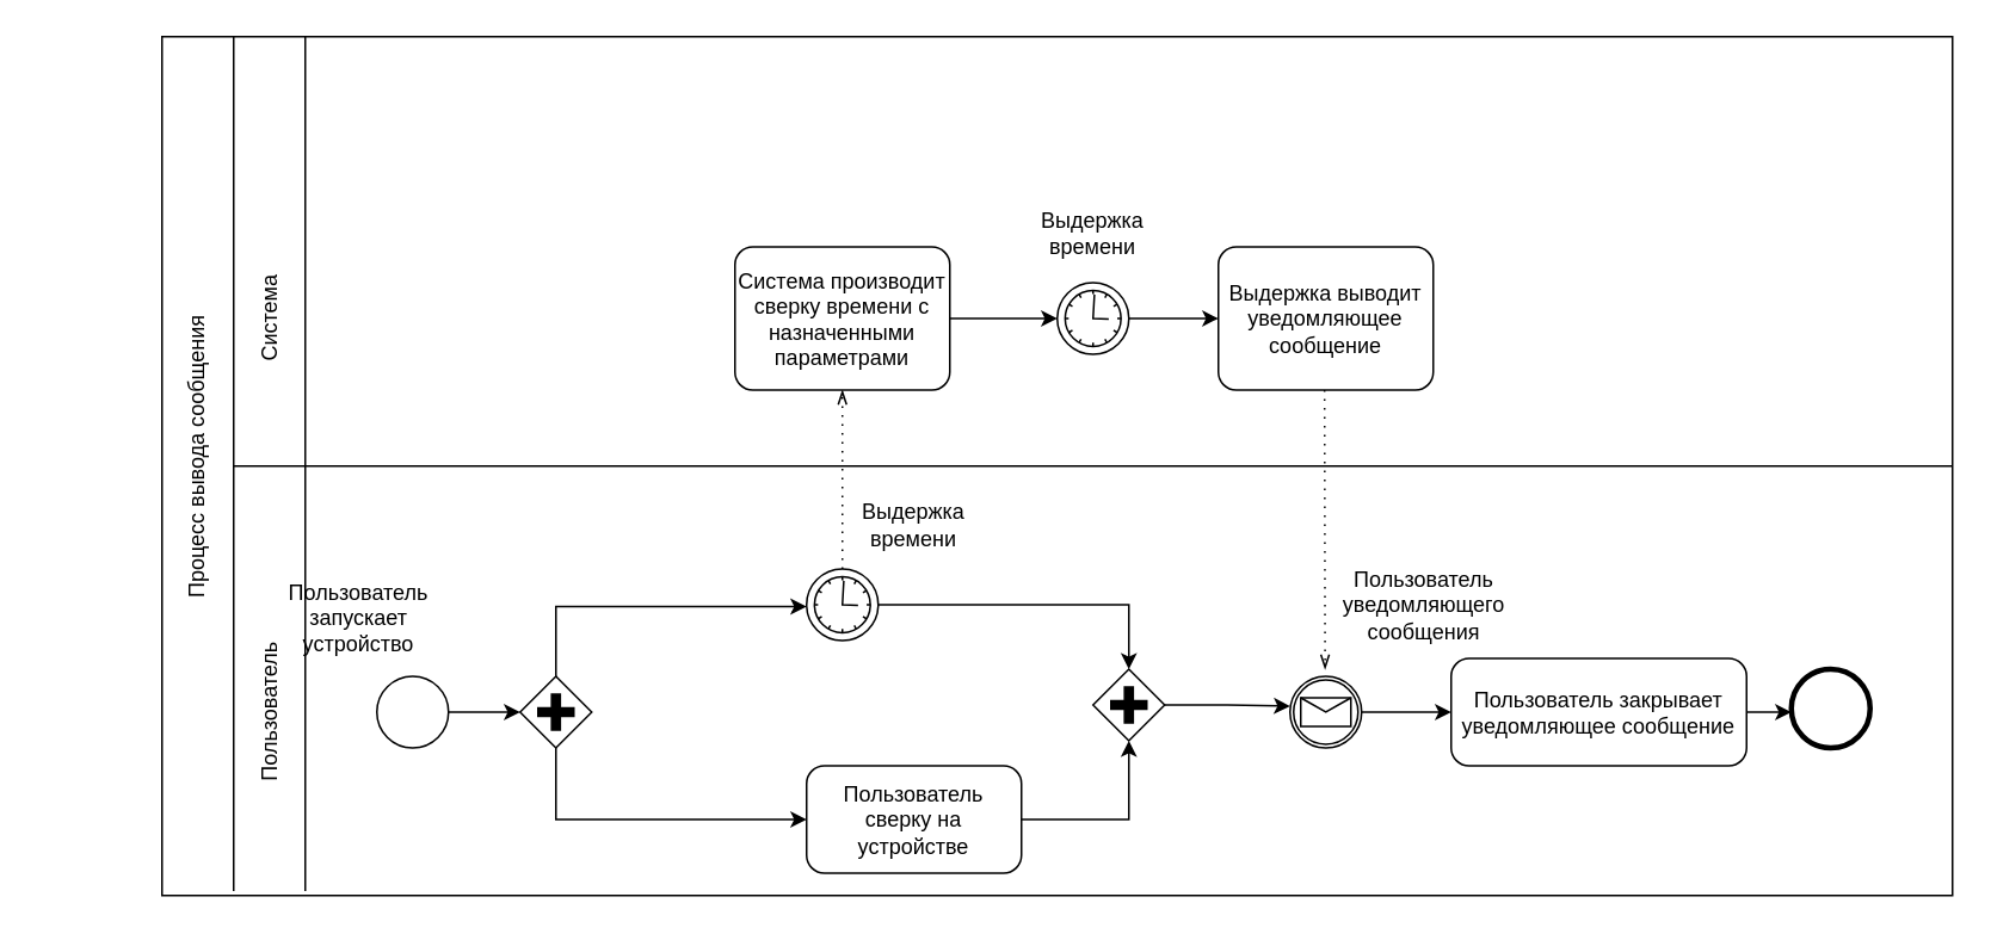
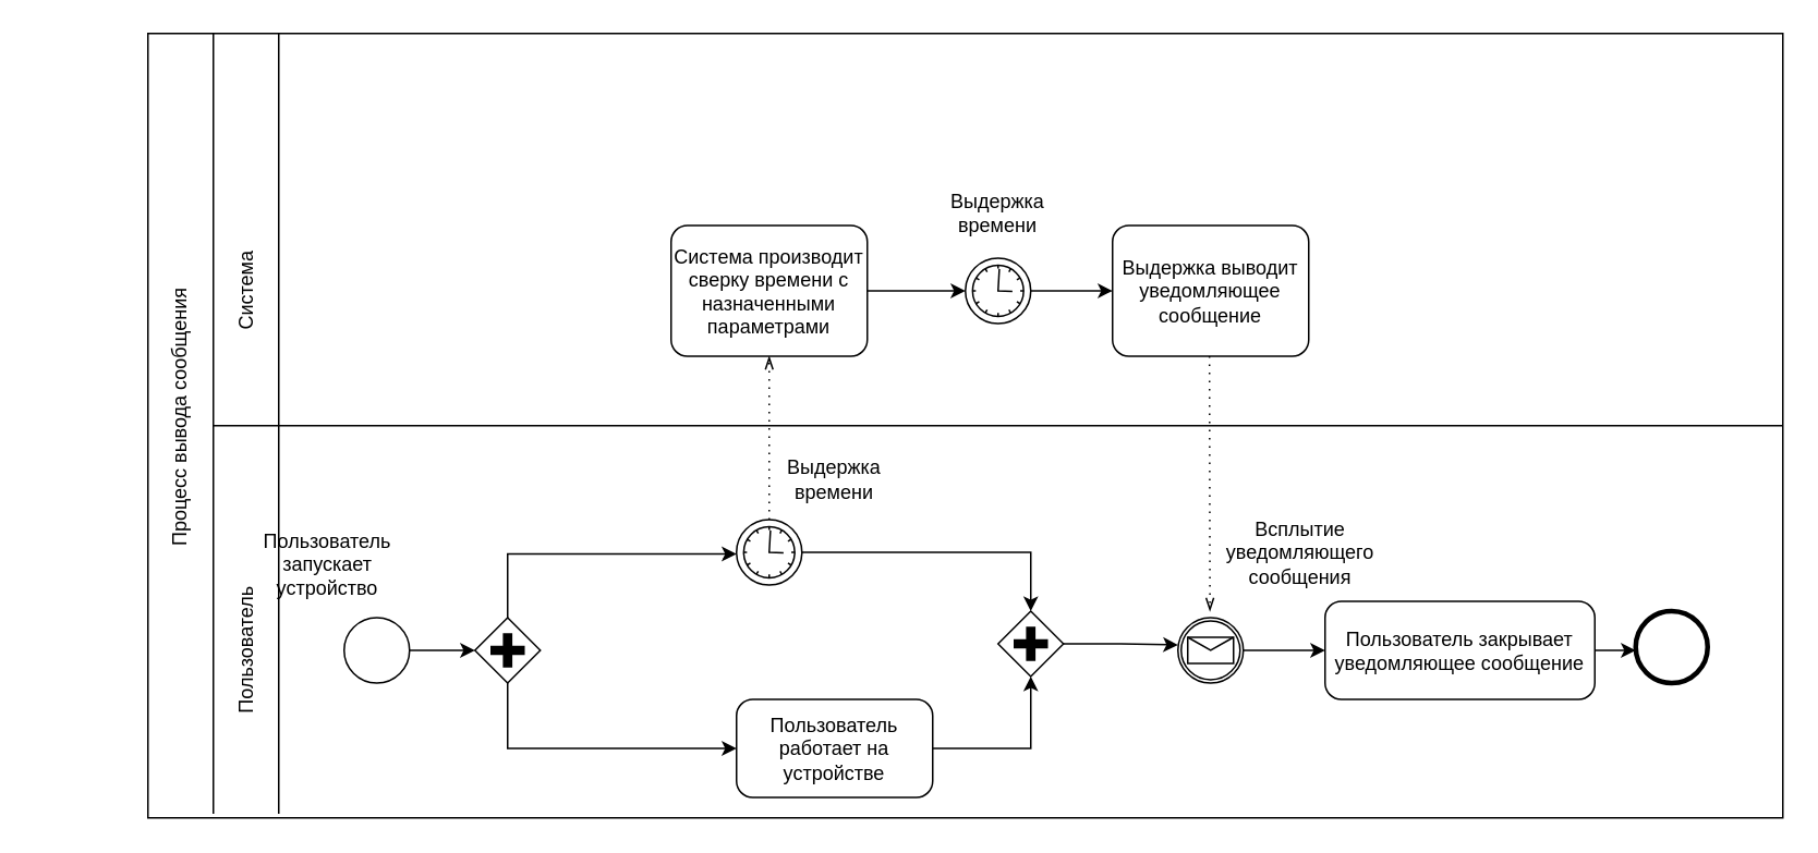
  <mxCell id="0" />
  <mxCell id="1" parent="0" />
  <mxCell id="2" value="" style="points=[[0.145,0.145,0],[0.5,0,0],[0.855,0.145,0],[1,0.5,0],[0.855,0.855,0],[0.5,1,0],[0.145,0.855,0],[0,0.5,0]];shape=mxgraph.bpmn.event;html=1;verticalLabelPosition=bottom;labelBackgroundColor=#ffffff;verticalAlign=top;align=center;perimeter=ellipsePerimeter;outlineConnect=0;aspect=fixed;outline=standard;symbol=general;" parent="1" vertex="1"><mxGeometry x="210" y="377.5" width="40" height="40" as="geometry" /></mxCell>
  <mxCell id="3" style="edgeStyle=orthogonalEdgeStyle;rounded=0;orthogonalLoop=1;jettySize=auto;html=1;exitX=0.5;exitY=0;exitDx=0;exitDy=0;exitPerimeter=0;" parent="1" source="5" edge="1"><mxGeometry relative="1" as="geometry"><mxPoint x="450" y="338.5" as="targetPoint" /><Array as="points"><mxPoint x="310" y="338.5" /></Array></mxGeometry></mxCell>
  <mxCell id="4" style="edgeStyle=orthogonalEdgeStyle;rounded=0;orthogonalLoop=1;jettySize=auto;html=1;exitX=0.5;exitY=1;exitDx=0;exitDy=0;exitPerimeter=0;" parent="1" source="5" edge="1"><mxGeometry relative="1" as="geometry"><mxPoint x="450" y="457.5" as="targetPoint" /><Array as="points"><mxPoint x="310" y="457.5" /></Array></mxGeometry></mxCell>
  <mxCell id="5" value="" style="points=[[0.25,0.25,0],[0.5,0,0],[0.75,0.25,0],[1,0.5,0],[0.75,0.75,0],[0.5,1,0],[0.25,0.75,0],[0,0.5,0]];shape=mxgraph.bpmn.gateway2;html=1;verticalLabelPosition=bottom;labelBackgroundColor=#ffffff;verticalAlign=top;align=center;perimeter=rhombusPerimeter;outlineConnect=0;outline=none;symbol=none;gwType=parallel;" parent="1" vertex="1"><mxGeometry x="290" y="377.5" width="40" height="40" as="geometry" /></mxCell>
  <mxCell id="6" style="edgeStyle=orthogonalEdgeStyle;rounded=0;orthogonalLoop=1;jettySize=auto;html=1;exitX=1;exitY=0.5;exitDx=0;exitDy=0;exitPerimeter=0;entryX=0;entryY=0.5;entryDx=0;entryDy=0;entryPerimeter=0;" parent="1" source="2" target="5" edge="1"><mxGeometry relative="1" as="geometry" /></mxCell>
  <mxCell id="7" value="" style="points=[[0.145,0.145,0],[0.5,0,0],[0.855,0.145,0],[1,0.5,0],[0.855,0.855,0],[0.5,1,0],[0.145,0.855,0],[0,0.5,0]];shape=mxgraph.bpmn.event;html=1;verticalLabelPosition=bottom;labelBackgroundColor=#ffffff;verticalAlign=top;align=center;perimeter=ellipsePerimeter;outlineConnect=0;aspect=fixed;outline=standard;symbol=timer;" parent="1" vertex="1"><mxGeometry x="450" y="317.5" width="40" height="40" as="geometry" /></mxCell>
- <mxCell id="8" value="Пользователь сверку на устройстве" style="points=[[0.25,0,0],[0.5,0,0],[0.75,0,0],[1,0.25,0],[1,0.5,0],[1,0.75,0],[0.75,1,0],[0.5,1,0],[0.25,1,0],[0,0.75,0],[0,0.5,0],[0,0.25,0]];shape=mxgraph.bpmn.task;whiteSpace=wrap;rectStyle=rounded;size=10;html=1;container=1;expand=0;collapsible=0;taskMarker=abstract;" parent="1" vertex="1"><mxGeometry x="450" y="427.5" width="120" height="60" as="geometry" /></mxCell>
+ <mxCell id="8" value="Пользователь работает на устройстве" style="points=[[0.25,0,0],[0.5,0,0],[0.75,0,0],[1,0.25,0],[1,0.5,0],[1,0.75,0],[0.75,1,0],[0.5,1,0],[0.25,1,0],[0,0.75,0],[0,0.5,0],[0,0.25,0]];shape=mxgraph.bpmn.task;whiteSpace=wrap;rectStyle=rounded;size=10;html=1;container=1;expand=0;collapsible=0;taskMarker=abstract;" parent="1" vertex="1"><mxGeometry x="450" y="427.5" width="120" height="60" as="geometry" /></mxCell>
  <mxCell id="9" value="&lt;div&gt;Пользователь запускает устройство&lt;/div&gt;" style="text;html=1;align=center;verticalAlign=middle;whiteSpace=wrap;rounded=0;" parent="1" vertex="1"><mxGeometry x="155" y="322.5" width="90" height="45" as="geometry" /></mxCell>
  <mxCell id="10" value="&lt;div&gt;Выдержка времени&lt;/div&gt;" style="text;html=1;align=center;verticalAlign=middle;whiteSpace=wrap;rounded=0;" parent="1" vertex="1"><mxGeometry x="460" y="270" width="100" height="45" as="geometry" /></mxCell>
  <mxCell id="11" style="edgeStyle=orthogonalEdgeStyle;rounded=0;orthogonalLoop=1;jettySize=auto;html=1;exitX=1;exitY=0.5;exitDx=0;exitDy=0;exitPerimeter=0;" parent="1" source="12" edge="1"><mxGeometry relative="1" as="geometry"><mxPoint x="720" y="394.214" as="targetPoint" /><Array as="points"><mxPoint x="685" y="393.5" /></Array></mxGeometry></mxCell>
  <mxCell id="12" value="" style="points=[[0.25,0.25,0],[0.5,0,0],[0.75,0.25,0],[1,0.5,0],[0.75,0.75,0],[0.5,1,0],[0.25,0.75,0],[0,0.5,0]];shape=mxgraph.bpmn.gateway2;html=1;verticalLabelPosition=bottom;labelBackgroundColor=#ffffff;verticalAlign=top;align=center;perimeter=rhombusPerimeter;outlineConnect=0;outline=none;symbol=none;gwType=parallel;" parent="1" vertex="1"><mxGeometry x="610" y="373.5" width="40" height="40" as="geometry" /></mxCell>
  <mxCell id="13" style="edgeStyle=orthogonalEdgeStyle;rounded=0;orthogonalLoop=1;jettySize=auto;html=1;exitX=1;exitY=0.5;exitDx=0;exitDy=0;exitPerimeter=0;entryX=0.5;entryY=1;entryDx=0;entryDy=0;entryPerimeter=0;" parent="1" source="8" target="12" edge="1"><mxGeometry relative="1" as="geometry" /></mxCell>
  <mxCell id="14" style="edgeStyle=orthogonalEdgeStyle;rounded=0;orthogonalLoop=1;jettySize=auto;html=1;exitX=1;exitY=0.5;exitDx=0;exitDy=0;exitPerimeter=0;entryX=0.5;entryY=0;entryDx=0;entryDy=0;entryPerimeter=0;" parent="1" source="7" target="12" edge="1"><mxGeometry relative="1" as="geometry" /></mxCell>
  <mxCell id="15" value="" style="points=[[0.145,0.145,0],[0.5,0,0],[0.855,0.145,0],[1,0.5,0],[0.855,0.855,0],[0.5,1,0],[0.145,0.855,0],[0,0.5,0]];shape=mxgraph.bpmn.event;html=1;verticalLabelPosition=bottom;labelBackgroundColor=#ffffff;verticalAlign=top;align=center;perimeter=ellipsePerimeter;outlineConnect=0;aspect=fixed;outline=catching;symbol=message;" parent="1" vertex="1"><mxGeometry x="720" y="377.5" width="40" height="40" as="geometry" /></mxCell>
  <mxCell id="16" style="edgeStyle=orthogonalEdgeStyle;rounded=0;orthogonalLoop=1;jettySize=auto;html=1;exitX=1;exitY=0.5;exitDx=0;exitDy=0;exitPerimeter=0;" parent="1" source="17" edge="1"><mxGeometry relative="1" as="geometry"><mxPoint x="1000" y="397.071" as="targetPoint" /></mxGeometry></mxCell>
  <mxCell id="17" value="Пользователь закрывает уведомляющее сообщение" style="points=[[0.25,0,0],[0.5,0,0],[0.75,0,0],[1,0.25,0],[1,0.5,0],[1,0.75,0],[0.75,1,0],[0.5,1,0],[0.25,1,0],[0,0.75,0],[0,0.5,0],[0,0.25,0]];shape=mxgraph.bpmn.task;whiteSpace=wrap;rectStyle=rounded;size=10;html=1;container=1;expand=0;collapsible=0;taskMarker=abstract;" parent="1" vertex="1"><mxGeometry x="810" y="367.5" width="165" height="60" as="geometry" /></mxCell>
  <mxCell id="18" style="edgeStyle=orthogonalEdgeStyle;rounded=0;orthogonalLoop=1;jettySize=auto;html=1;exitX=1;exitY=0.5;exitDx=0;exitDy=0;exitPerimeter=0;entryX=0;entryY=0.5;entryDx=0;entryDy=0;entryPerimeter=0;" parent="1" source="15" target="17" edge="1"><mxGeometry relative="1" as="geometry" /></mxCell>
  <mxCell id="19" value="" style="points=[[0.145,0.145,0],[0.5,0,0],[0.855,0.145,0],[1,0.5,0],[0.855,0.855,0],[0.5,1,0],[0.145,0.855,0],[0,0.5,0]];shape=mxgraph.bpmn.event;html=1;verticalLabelPosition=bottom;labelBackgroundColor=#ffffff;verticalAlign=top;align=center;perimeter=ellipsePerimeter;outlineConnect=0;aspect=fixed;outline=end;symbol=terminate2;" parent="1" vertex="1"><mxGeometry x="1000" y="373.5" width="44" height="44" as="geometry" /></mxCell>
- <mxCell id="20" value="&lt;div&gt;Пользователь уведомляющего сообщения&lt;/div&gt;" style="text;html=1;align=center;verticalAlign=middle;whiteSpace=wrap;rounded=0;" parent="1" vertex="1"><mxGeometry x="750" y="315" width="90" height="45" as="geometry" /></mxCell>
+ <mxCell id="20" value="&lt;div&gt;Всплытие уведомляющего сообщения&lt;/div&gt;" style="text;html=1;align=center;verticalAlign=middle;whiteSpace=wrap;rounded=0;" parent="1" vertex="1"><mxGeometry x="750" y="315" width="90" height="45" as="geometry" /></mxCell>
  <mxCell id="21" value="" style="edgeStyle=elbowEdgeStyle;fontSize=12;html=1;endFill=0;startFill=0;endSize=6;startSize=6;dashed=1;dashPattern=1 4;endArrow=openThin;startArrow=none;rounded=0;exitX=0.5;exitY=0;exitDx=0;exitDy=0;exitPerimeter=0;" parent="1" source="7" edge="1"><mxGeometry width="160" relative="1" as="geometry"><mxPoint x="600" y="257.5" as="sourcePoint" /><mxPoint x="470" y="217.5" as="targetPoint" /><Array as="points"><mxPoint x="470" y="257.5" /></Array></mxGeometry></mxCell>
  <mxCell id="22" value="Система производит сверку времени с назначенными параметрами" style="points=[[0.25,0,0],[0.5,0,0],[0.75,0,0],[1,0.25,0],[1,0.5,0],[1,0.75,0],[0.75,1,0],[0.5,1,0],[0.25,1,0],[0,0.75,0],[0,0.5,0],[0,0.25,0]];shape=mxgraph.bpmn.task;whiteSpace=wrap;rectStyle=rounded;size=10;html=1;container=1;expand=0;collapsible=0;taskMarker=abstract;" parent="1" vertex="1"><mxGeometry x="410" y="137.5" width="120" height="80" as="geometry" /></mxCell>
  <mxCell id="23" value="" style="edgeStyle=elbowEdgeStyle;fontSize=12;html=1;endFill=0;startFill=0;endSize=6;startSize=6;dashed=1;dashPattern=1 4;endArrow=openThin;startArrow=none;rounded=0;" parent="1" edge="1"><mxGeometry width="160" relative="1" as="geometry"><mxPoint x="739.29" y="217.5" as="sourcePoint" /><mxPoint x="739.58" y="373.5" as="targetPoint" /><Array as="points"><mxPoint x="739.58" y="323.5" /></Array></mxGeometry></mxCell>
  <mxCell id="24" value="Выдержка выводит уведомляющее сообщение" style="points=[[0.25,0,0],[0.5,0,0],[0.75,0,0],[1,0.25,0],[1,0.5,0],[1,0.75,0],[0.75,1,0],[0.5,1,0],[0.25,1,0],[0,0.75,0],[0,0.5,0],[0,0.25,0]];shape=mxgraph.bpmn.task;whiteSpace=wrap;rectStyle=rounded;size=10;html=1;container=1;expand=0;collapsible=0;taskMarker=abstract;" parent="1" vertex="1"><mxGeometry x="680" y="137.5" width="120" height="80" as="geometry" /></mxCell>
  <mxCell id="25" value="" style="points=[[0.145,0.145,0],[0.5,0,0],[0.855,0.145,0],[1,0.5,0],[0.855,0.855,0],[0.5,1,0],[0.145,0.855,0],[0,0.5,0]];shape=mxgraph.bpmn.event;html=1;verticalLabelPosition=bottom;labelBackgroundColor=#ffffff;verticalAlign=top;align=center;perimeter=ellipsePerimeter;outlineConnect=0;aspect=fixed;outline=standard;symbol=timer;" parent="1" vertex="1"><mxGeometry x="590" y="157.5" width="40" height="40" as="geometry" /></mxCell>
  <mxCell id="26" style="edgeStyle=orthogonalEdgeStyle;rounded=0;orthogonalLoop=1;jettySize=auto;html=1;exitX=1;exitY=0.5;exitDx=0;exitDy=0;exitPerimeter=0;entryX=0;entryY=0.5;entryDx=0;entryDy=0;entryPerimeter=0;" parent="1" source="22" target="25" edge="1"><mxGeometry relative="1" as="geometry" /></mxCell>
  <mxCell id="27" style="edgeStyle=orthogonalEdgeStyle;rounded=0;orthogonalLoop=1;jettySize=auto;html=1;exitX=1;exitY=0.5;exitDx=0;exitDy=0;exitPerimeter=0;entryX=0;entryY=0.5;entryDx=0;entryDy=0;entryPerimeter=0;" parent="1" source="25" target="24" edge="1"><mxGeometry relative="1" as="geometry" /></mxCell>
  <mxCell id="28" value="Выдержка времени" style="text;html=1;align=center;verticalAlign=middle;whiteSpace=wrap;rounded=0;" parent="1" vertex="1"><mxGeometry x="560" y="107.5" width="100" height="45" as="geometry" /></mxCell>
  <mxCell id="29" value="" style="endArrow=none;html=1;rounded=0;" edge="1" parent="1"><mxGeometry width="50" height="50" relative="1" as="geometry"><mxPoint x="210" y="20" as="sourcePoint" /><mxPoint x="210" y="20" as="targetPoint" /><Array as="points"><mxPoint x="90" y="20" /><mxPoint x="90" y="500" /><mxPoint x="1090" y="500" /><mxPoint x="1090" y="20" /></Array></mxGeometry></mxCell>
  <mxCell id="30" value="" style="endArrow=none;html=1;rounded=0;" edge="1" parent="1"><mxGeometry width="50" height="50" relative="1" as="geometry"><mxPoint x="170" y="497.5" as="sourcePoint" /><mxPoint x="170" y="20" as="targetPoint" /></mxGeometry></mxCell>
  <mxCell id="31" value="" style="endArrow=none;html=1;rounded=0;" edge="1" parent="1"><mxGeometry width="50" height="50" relative="1" as="geometry"><mxPoint x="130" y="260" as="sourcePoint" /><mxPoint x="1090" y="260" as="targetPoint" /><Array as="points"><mxPoint x="570" y="260" /></Array></mxGeometry></mxCell>
  <mxCell id="32" value="" style="endArrow=none;html=1;rounded=0;" edge="1" parent="1"><mxGeometry width="50" height="50" relative="1" as="geometry"><mxPoint x="130" y="497.5" as="sourcePoint" /><mxPoint x="130" y="20" as="targetPoint" /></mxGeometry></mxCell>
  <mxCell id="33" value="Пользователь" style="text;html=1;align=center;verticalAlign=middle;whiteSpace=wrap;rounded=0;rotation=270;" vertex="1" parent="1"><mxGeometry x="120" y="382.5" width="60" height="30" as="geometry" /></mxCell>
  <mxCell id="34" value="Система" style="text;html=1;align=center;verticalAlign=middle;whiteSpace=wrap;rounded=0;rotation=270;" vertex="1" parent="1"><mxGeometry x="120" y="162.5" width="60" height="30" as="geometry" /></mxCell>
  <mxCell id="35" value="Процесс вывода сообщения" style="text;html=1;align=center;verticalAlign=middle;whiteSpace=wrap;rounded=0;rotation=270;" vertex="1" parent="1"><mxGeometry x="20" y="240" width="180" height="30" as="geometry" /></mxCell>
